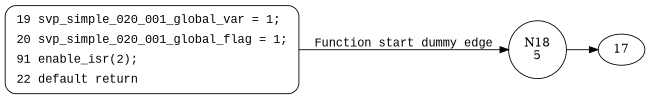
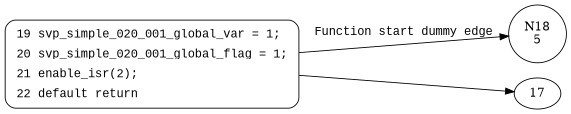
  digraph {
    rankdir=LR
    n1 [label="N18\n5" shape=circle]
-   n2 [fillcolor=white fontname="Courier New" label=<<table border="0" cellborder="0" cellpadding="3" bgcolor="white"><tr><td align="right">19</td><td align="left">svp_simple_020_001_global_var = 1;</td></tr><tr><td align="right">20</td><td align="left">svp_simple_020_001_global_flag = 1;</td></tr><tr><td align="right">91</td><td align="left">enable_isr(2);</td></tr><tr><td align="right">22</td><td align="left">default return</td></tr></table>> penwidth=1 shape=Mrecord style="filled,bold"]
+   n2 [fillcolor=white fontname="Courier New" label=<<table border="0" cellborder="0" cellpadding="3" bgcolor="white"><tr><td align="right">19</td><td align="left">svp_simple_020_001_global_var = 1;</td></tr><tr><td align="right">20</td><td align="left">svp_simple_020_001_global_flag = 1;</td></tr><tr><td align="right">21</td><td align="left">enable_isr(2);</td></tr><tr><td align="right">22</td><td align="left">default return</td></tr></table>> penwidth=1 shape=Mrecord style="filled,bold"]
    17
    n2 -> n1 [fontname="Courier New" label="Function start dummy edge"]
-   n1 -> 17
+   n2 -> 17
  }
